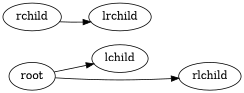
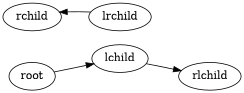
  digraph {
    rankdir=LR
    root
    lchild
    rlchild
    rchild
    lrchild
    root -> lchild
-   root -> rlchild
-   rchild -> lrchild
+   lchild -> rlchild
+   lrchild -> rchild
  }
